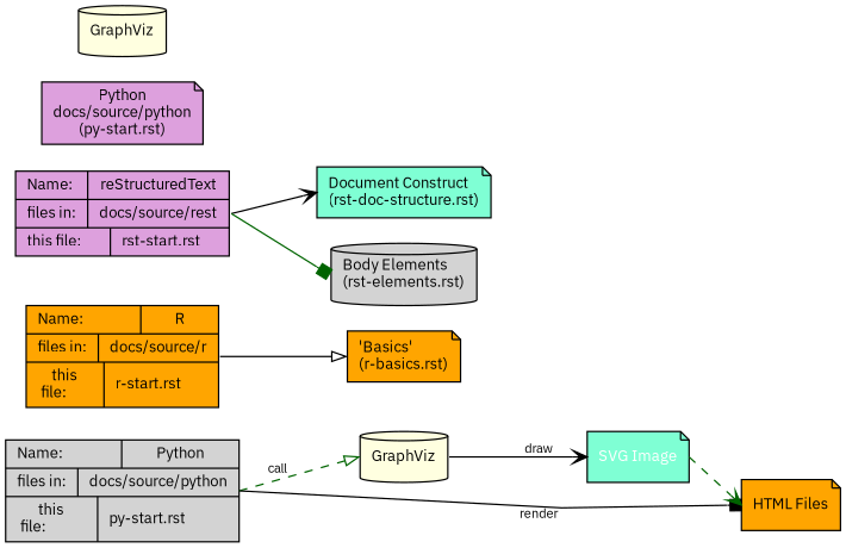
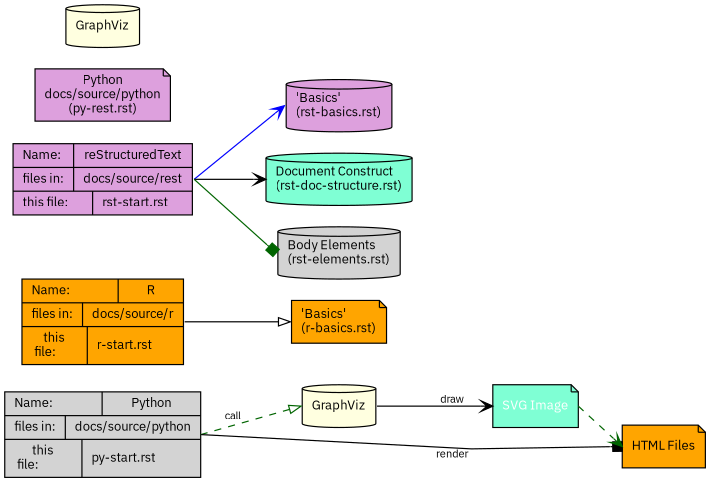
  digraph {
    fontname="IBM Plex Sans"
    fontsize=11
    rankdir=LR
    splines=false
    node [fillcolor=orange fontname="IBM Plex Sans" fontsize=11 shape=note style=filled]
    edge [arrowhead=vee color=black fontname="IBM Plex Sans" fontsize=9 headport=w tailport=e]
    n1 [fillcolor=lightgrey label="{Name:\l|Python}|{files in:\l|docs/source/python\l}|{this\n                  file:\l|py-start.rst\l}" shape=record]
    n2 [label="{Name:\l|R}|{files in:\l|docs/source/r\l}|{this\n                  file:\l|r-start.rst\l}" shape=record]
    n3 [fillcolor=plum label="{Name:\l|reStructuredText}|{files in:\l|docs/source/rest\l}|{this file:\l|rst-start.rst\l}" shape=record]
    n4 [fillcolor=lightyellow label=GraphViz shape=cylinder]
    n5 [label="HTML Files"]
    n6 [label="'Basics'\l(r-basics.rst)"]
-   n8 [fillcolor=aquamarine label="Document Construct\l(rst-doc-structure.rst)"]
+   n7 [fillcolor=plum label="'Basics'\l(rst-basics.rst)" shape=cylinder]
+   n8 [fillcolor=aquamarine label="Document Construct\l(rst-doc-structure.rst)" shape=cylinder]
    n9 [fillcolor=lightgrey label="Body Elements\l(rst-elements.rst)" shape=cylinder]
-   n10 [fillcolor=plum label="Python\ndocs/source/python\n(py-start.rst)"]
+   n10 [fillcolor=plum label="Python\ndocs/source/python\n(py-rest.rst)"]
    n11 [fillcolor=aquamarine fontcolor=white label="SVG Image"]
    n12 [fillcolor=lightyellow label=GraphViz shape=cylinder]
    subgraph sub_1 {
      rank=same
      n1
      n2
      n3
    }
    n1 -> n4 [arrowhead=onormal color=darkgreen label=" call " style=dashed]
    n1 -> n5 [arrowhead=box label=" render "]
    n2 -> n6 [arrowhead=onormal]
+   n3 -> n7 [color=blue]
    n3 -> n8
    n3 -> n9 [arrowhead=box color=darkgreen]
    n4 -> n11 [label=" draw "]
    n11 -> n5 [color=darkgreen style=dashed]
  }
